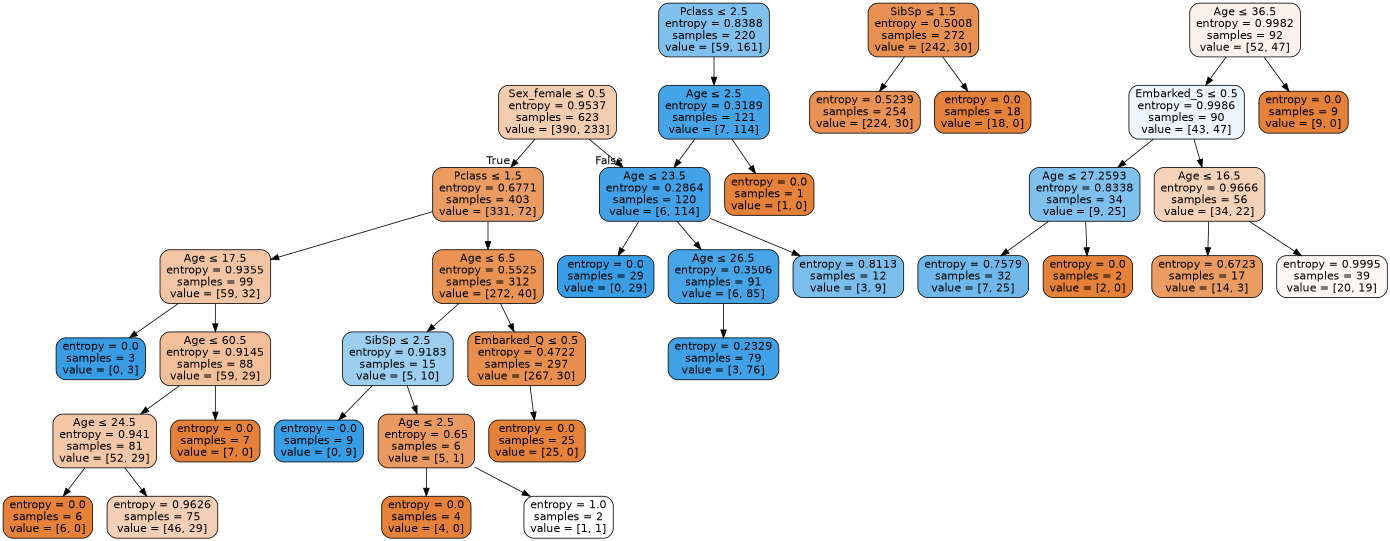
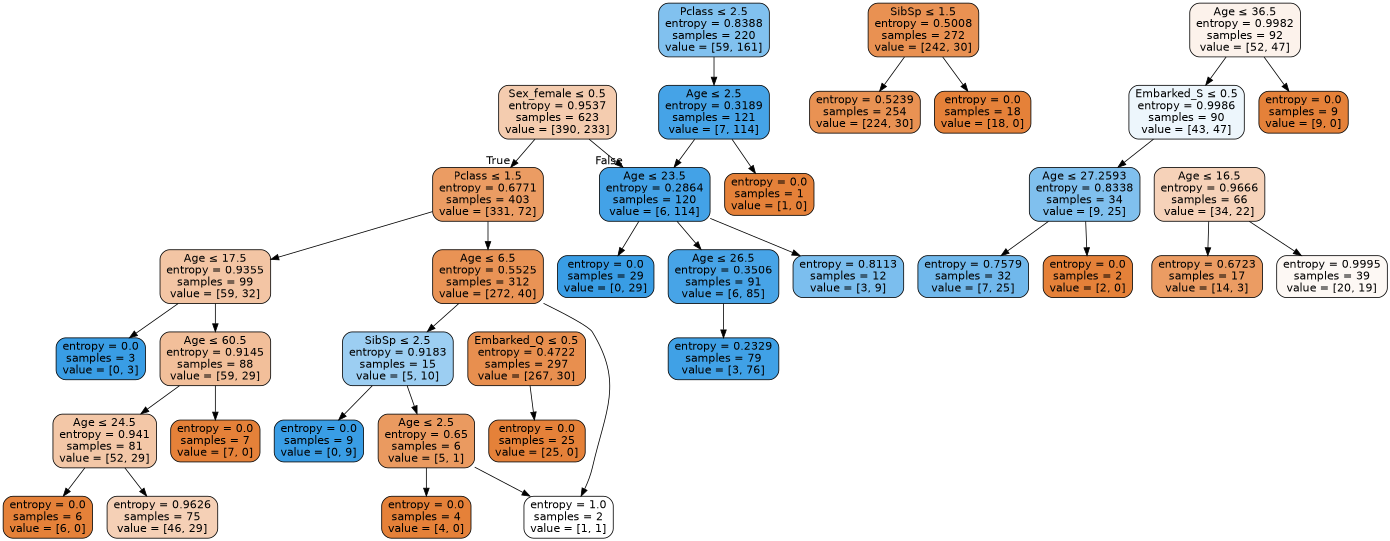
  digraph {
    node [color=black fillcolor="#e58139ff" fontname=helvetica shape=box style="filled, rounded"]
    edge [fontname=helvetica]
    n1 [fillcolor="#e5813967" label=<Sex_female &le; 0.5<br/>entropy = 0.9537<br/>samples = 623<br/>value = [390, 233]>]
    n2 [fillcolor="#e58139c8" label=<Pclass &le; 1.5<br/>entropy = 0.6771<br/>samples = 403<br/>value = [331, 72]>]
    n3 [fillcolor="#399de5f2" label=<Age &le; 23.5<br/>entropy = 0.2864<br/>samples = 120<br/>value = [6, 114]>]
    n4 [fillcolor="#e5813975" label=<Age &le; 17.5<br/>entropy = 0.9355<br/>samples = 99<br/>value = [59, 32]>]
    n5 [fillcolor="#e58139da" label=<Age &le; 6.5<br/>entropy = 0.5525<br/>samples = 312<br/>value = [272, 40]>]
    n6 [fillcolor="#399de5a2" label=<Pclass &le; 2.5<br/>entropy = 0.8388<br/>samples = 220<br/>value = [59, 161]>]
    n7 [fillcolor="#399de5ef" label=<Age &le; 2.5<br/>entropy = 0.3189<br/>samples = 121<br/>value = [7, 114]>]
    n8 [fillcolor="#399de5ff" label=<entropy = 0.0<br/>samples = 3<br/>value = [0, 3]>]
    n9 [fillcolor="#e5813982" label=<Age &le; 60.5<br/>entropy = 0.9145<br/>samples = 88<br/>value = [59, 29]>]
    n10 [fillcolor="#399de57f" label=<SibSp &le; 2.5<br/>entropy = 0.9183<br/>samples = 15<br/>value = [5, 10]>]
    n11 [fillcolor="#e58139e2" label=<Embarked_Q &le; 0.5<br/>entropy = 0.4722<br/>samples = 297<br/>value = [267, 30]>]
    n12 [fillcolor="#e5813971" label=<Age &le; 24.5<br/>entropy = 0.941<br/>samples = 81<br/>value = [52, 29]>]
    n13 [label=<entropy = 0.0<br/>samples = 7<br/>value = [7, 0]>]
    n14 [label=<entropy = 0.0<br/>samples = 6<br/>value = [6, 0]>]
    n15 [fillcolor="#e581395e" label=<entropy = 0.9626<br/>samples = 75<br/>value = [46, 29]>]
    n16 [fillcolor="#399de5ff" label=<entropy = 0.0<br/>samples = 9<br/>value = [0, 9]>]
    n17 [fillcolor="#e58139cc" label=<Age &le; 2.5<br/>entropy = 0.65<br/>samples = 6<br/>value = [5, 1]>]
    n18 [label=<entropy = 0.0<br/>samples = 25<br/>value = [25, 0]>]
    n19 [label=<entropy = 0.0<br/>samples = 4<br/>value = [4, 0]>]
    n20 [fillcolor="#e5813900" label=<entropy = 1.0<br/>samples = 2<br/>value = [1, 1]>]
    n21 [fillcolor="#e58139df" label=<SibSp &le; 1.5<br/>entropy = 0.5008<br/>samples = 272<br/>value = [242, 30]>]
    n22 [fillcolor="#e58139dd" label=<entropy = 0.5239<br/>samples = 254<br/>value = [224, 30]>]
    n23 [label=<entropy = 0.0<br/>samples = 18<br/>value = [18, 0]>]
    n24 [label=<entropy = 0.0<br/>samples = 1<br/>value = [1, 0]>]
    n25 [fillcolor="#e5813919" label=<Age &le; 36.5<br/>entropy = 0.9982<br/>samples = 92<br/>value = [52, 47]>]
    n26 [fillcolor="#399de516" label=<Embarked_S &le; 0.5<br/>entropy = 0.9986<br/>samples = 90<br/>value = [43, 47]>]
    n27 [label=<entropy = 0.0<br/>samples = 9<br/>value = [9, 0]>]
    n28 [fillcolor="#399de5ff" label=<entropy = 0.0<br/>samples = 29<br/>value = [0, 29]>]
    n29 [fillcolor="#399de5ed" label=<Age &le; 26.5<br/>entropy = 0.3506<br/>samples = 91<br/>value = [6, 85]>]
    n30 [fillcolor="#399de5aa" label=<entropy = 0.8113<br/>samples = 12<br/>value = [3, 9]>]
    n31 [fillcolor="#399de5f5" label=<entropy = 0.2329<br/>samples = 79<br/>value = [3, 76]>]
    n32 [fillcolor="#399de5a3" label=<Age &le; 27.2593<br/>entropy = 0.8338<br/>samples = 34<br/>value = [9, 25]>]
-   n33 [fillcolor="#e581395a" label=<Age &le; 16.5<br/>entropy = 0.9666<br/>samples = 56<br/>value = [34, 22]>]
+   n33 [fillcolor="#e581395a" label=<Age &le; 16.5<br/>entropy = 0.9666<br/>samples = 66<br/>value = [34, 22]>]
    n34 [fillcolor="#399de5b8" label=<entropy = 0.7579<br/>samples = 32<br/>value = [7, 25]>]
    n35 [label=<entropy = 0.0<br/>samples = 2<br/>value = [2, 0]>]
    n36 [fillcolor="#e58139c8" label=<entropy = 0.6723<br/>samples = 17<br/>value = [14, 3]>]
    n37 [fillcolor="#e581390d" label=<entropy = 0.9995<br/>samples = 39<br/>value = [20, 19]>]
    n1 -> n2 [headlabel=True labelangle=45 labeldistance=2.5]
    n1 -> n3 [headlabel=False labelangle=-45 labeldistance=2.5]
    n2 -> n4
    n2 -> n5
    n3 -> n28
    n3 -> n29
    n3 -> n30
    n4 -> n8
    n4 -> n9
    n5 -> n10
-   n5 -> n11
+   n5 -> n20
    n6 -> n7
    n7 -> n3
    n7 -> n24
    n9 -> n12
    n9 -> n13
    n10 -> n16
    n10 -> n17
    n11 -> n18
    n12 -> n14
    n12 -> n15
    n17 -> n19
    n17 -> n20
    n21 -> n22
    n21 -> n23
    n25 -> n26
    n25 -> n27
    n26 -> n32
-   n26 -> n33
    n29 -> n31
    n32 -> n34
    n32 -> n35
    n33 -> n36
    n33 -> n37
  }
